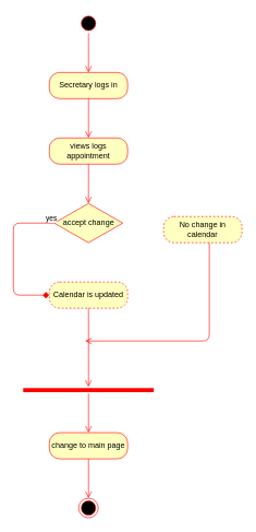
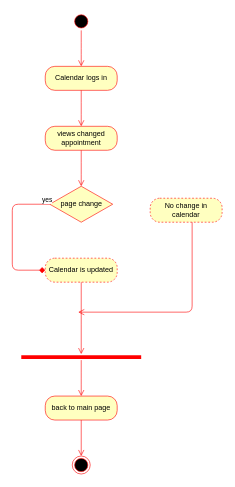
  <mxCell id="0" />
  <mxCell id="1" parent="0" />
  <mxCell id="2" value="" style="ellipse;html=1;shape=startState;fillColor=#000000;strokeColor=#ff0000;" parent="1" vertex="1"><mxGeometry x="120" y="20" width="30" height="30" as="geometry" /></mxCell>
  <mxCell id="3" value="" style="edgeStyle=orthogonalEdgeStyle;html=1;verticalAlign=bottom;endArrow=open;endSize=8;strokeColor=#ff0000;" parent="1" source="2" edge="1"><mxGeometry relative="1" as="geometry"><mxPoint x="135" y="110" as="targetPoint" /></mxGeometry></mxCell>
- <mxCell id="4" value="Secretary logs in" style="rounded=1;whiteSpace=wrap;html=1;arcSize=40;fontColor=#000000;fillColor=#ffffc0;strokeColor=#ff0000;" parent="1" vertex="1"><mxGeometry x="75" y="110" width="120" height="40" as="geometry" /></mxCell>
+ <mxCell id="4" value="Calendar logs in" style="rounded=1;whiteSpace=wrap;html=1;arcSize=40;fontColor=#000000;fillColor=#ffffc0;strokeColor=#ff0000;" parent="1" vertex="1"><mxGeometry x="75" y="110" width="120" height="40" as="geometry" /></mxCell>
  <mxCell id="5" value="" style="edgeStyle=orthogonalEdgeStyle;html=1;verticalAlign=bottom;endArrow=open;endSize=8;strokeColor=#ff0000;" parent="1" source="4" edge="1"><mxGeometry relative="1" as="geometry"><mxPoint x="135" y="210" as="targetPoint" /></mxGeometry></mxCell>
- <mxCell id="6" value="views logs appointment" style="rounded=1;whiteSpace=wrap;html=1;arcSize=40;fontColor=#000000;fillColor=#ffffc0;strokeColor=#ff0000;" parent="1" vertex="1"><mxGeometry x="75" y="210" width="120" height="40" as="geometry" /></mxCell>
+ <mxCell id="6" value="views changed appointment" style="rounded=1;whiteSpace=wrap;html=1;arcSize=40;fontColor=#000000;fillColor=#ffffc0;strokeColor=#ff0000;" parent="1" vertex="1"><mxGeometry x="75" y="210" width="120" height="40" as="geometry" /></mxCell>
  <mxCell id="7" value="" style="edgeStyle=orthogonalEdgeStyle;html=1;verticalAlign=bottom;endArrow=open;endSize=8;strokeColor=#ff0000;" parent="1" source="6" edge="1"><mxGeometry relative="1" as="geometry"><mxPoint x="135" y="310" as="targetPoint" /></mxGeometry></mxCell>
- <mxCell id="8" value="accept change" style="rhombus;whiteSpace=wrap;html=1;fillColor=#ffffc0;strokeColor=#ff0000;" parent="1" vertex="1"><mxGeometry x="82.5" y="310" width="105" height="60" as="geometry" /></mxCell>
+ <mxCell id="8" value="page change" style="rhombus;whiteSpace=wrap;html=1;fillColor=#ffffc0;strokeColor=#ff0000;" parent="1" vertex="1"><mxGeometry x="82.5" y="310" width="105" height="60" as="geometry" /></mxCell>
  <mxCell id="9" value="yes" style="edgeStyle=orthogonalEdgeStyle;html=1;align=left;verticalAlign=top;endArrow=diamond;endSize=8;strokeColor=#ff0000;exitX=0;exitY=0.5;exitDx=0;exitDy=0;entryX=0;entryY=0.5;entryDx=0;entryDy=0;" parent="1" source="8" target="10" edge="1"><mxGeometry x="-0.856" y="-20" relative="1" as="geometry"><mxPoint x="70" y="450" as="targetPoint" /><mxPoint x="70" y="340" as="sourcePoint" /><Array as="points"><mxPoint x="20" y="340" /><mxPoint x="20" y="450" /></Array><mxPoint x="1" as="offset" /></mxGeometry></mxCell>
  <mxCell id="10" value="Calendar is updated" style="rounded=1;whiteSpace=wrap;html=1;arcSize=40;fontColor=#000000;fillColor=#ffffc0;strokeColor=#ff0000;dashed=1;" parent="1" vertex="1"><mxGeometry x="75" y="430" width="120" height="40" as="geometry" /></mxCell>
  <mxCell id="11" value="" style="edgeStyle=orthogonalEdgeStyle;html=1;verticalAlign=bottom;endArrow=open;endSize=8;strokeColor=#ff0000;entryX=0.5;entryY=0;entryDx=0;entryDy=0;" parent="1" source="10" edge="1"><mxGeometry relative="1" as="geometry"><mxPoint x="135" y="590" as="targetPoint" /></mxGeometry></mxCell>
  <mxCell id="12" value="No change in calendar" style="rounded=1;whiteSpace=wrap;html=1;arcSize=40;fontColor=#000000;fillColor=#ffffc0;strokeColor=#ff0000;dashed=1;" parent="1" vertex="1"><mxGeometry x="250" y="330" width="120" height="40" as="geometry" /></mxCell>
  <mxCell id="13" value="" style="edgeStyle=orthogonalEdgeStyle;html=1;verticalAlign=bottom;endArrow=open;endSize=8;strokeColor=#ff0000;" parent="1" source="12" edge="1"><mxGeometry relative="1" as="geometry"><mxPoint x="130" y="520" as="targetPoint" /><Array as="points"><mxPoint x="320" y="520" /></Array></mxGeometry></mxCell>
  <mxCell id="14" value="" style="shape=line;html=1;strokeWidth=6;strokeColor=#ff0000;" vertex="1" parent="1"><mxGeometry x="35" y="590" width="200" height="10" as="geometry" /></mxCell>
  <mxCell id="15" value="" style="edgeStyle=orthogonalEdgeStyle;html=1;verticalAlign=bottom;endArrow=open;endSize=8;strokeColor=#ff0000;" edge="1" source="14" parent="1"><mxGeometry relative="1" as="geometry"><mxPoint x="135" y="660" as="targetPoint" /></mxGeometry></mxCell>
- <mxCell id="16" value="change to main page" style="rounded=1;whiteSpace=wrap;html=1;arcSize=40;fontColor=#000000;fillColor=#ffffc0;strokeColor=#ff0000;" vertex="1" parent="1"><mxGeometry x="75" y="660" width="120" height="40" as="geometry" /></mxCell>
+ <mxCell id="16" value="back to main page" style="rounded=1;whiteSpace=wrap;html=1;arcSize=40;fontColor=#000000;fillColor=#ffffc0;strokeColor=#ff0000;" vertex="1" parent="1"><mxGeometry x="75" y="660" width="120" height="40" as="geometry" /></mxCell>
  <mxCell id="17" value="" style="edgeStyle=orthogonalEdgeStyle;html=1;verticalAlign=bottom;endArrow=open;endSize=8;strokeColor=#ff0000;" edge="1" source="16" parent="1"><mxGeometry relative="1" as="geometry"><mxPoint x="135" y="760" as="targetPoint" /><Array as="points"><mxPoint x="135" y="760" /></Array></mxGeometry></mxCell>
  <mxCell id="18" value="" style="ellipse;html=1;shape=endState;fillColor=#000000;strokeColor=#ff0000;" vertex="1" parent="1"><mxGeometry x="120" y="760" width="30" height="30" as="geometry" /></mxCell>
